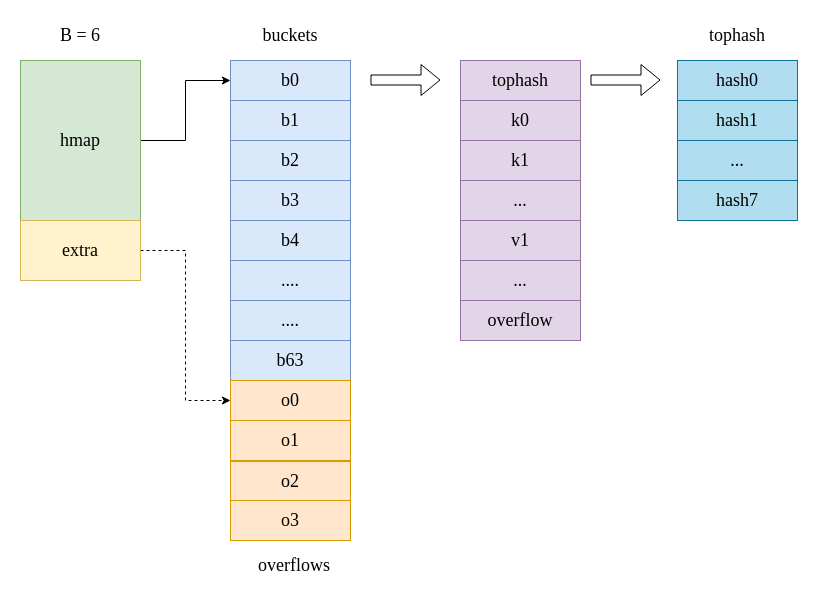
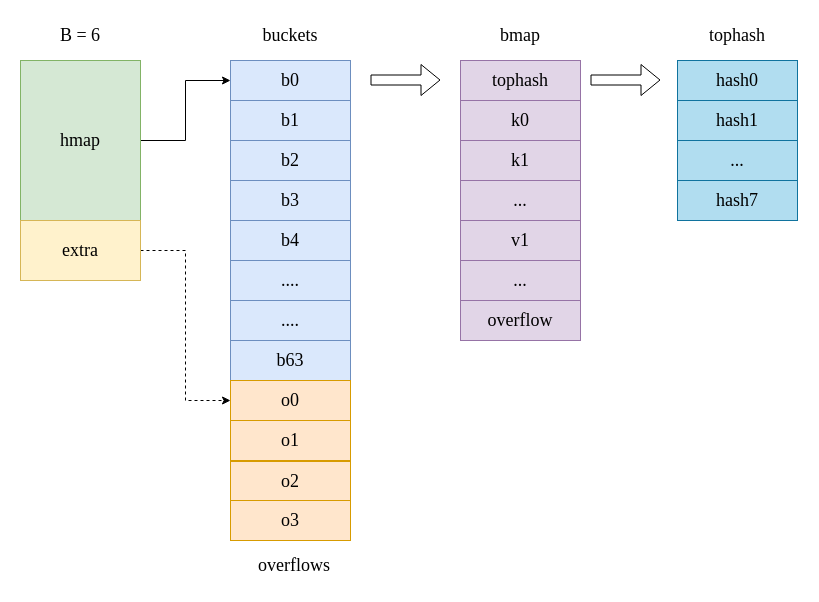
  <mxCell id="0" />
  <mxCell id="1" parent="0" />
  <mxCell id="2" style="edgeStyle=orthogonalEdgeStyle;rounded=0;orthogonalLoop=1;jettySize=auto;html=1;entryX=0;entryY=0.5;entryDx=0;entryDy=0;fontSize=18;fontFamily=Comic Sans MS;" edge="1" parent="1" source="3" target="4"><mxGeometry relative="1" as="geometry" /></mxCell>
  <mxCell id="3" value="hmap" style="rounded=0;whiteSpace=wrap;html=1;fillColor=#d5e8d4;strokeColor=#82b366;fontSize=18;fontFamily=Comic Sans MS;" vertex="1" parent="1"><mxGeometry x="20" y="60" width="120" height="160" as="geometry" /></mxCell>
  <mxCell id="4" value="b0" style="rounded=0;whiteSpace=wrap;html=1;fontSize=18;fontFamily=Comic Sans MS;fillColor=#dae8fc;strokeColor=#6c8ebf;" vertex="1" parent="1"><mxGeometry x="230" y="60" width="120" height="40" as="geometry" /></mxCell>
  <mxCell id="5" value="b1" style="rounded=0;whiteSpace=wrap;html=1;fontSize=18;fontFamily=Comic Sans MS;fillColor=#dae8fc;strokeColor=#6c8ebf;" vertex="1" parent="1"><mxGeometry x="230" y="100" width="120" height="40" as="geometry" /></mxCell>
  <mxCell id="6" value="b2" style="rounded=0;whiteSpace=wrap;html=1;fontSize=18;fontFamily=Comic Sans MS;fillColor=#dae8fc;strokeColor=#6c8ebf;" vertex="1" parent="1"><mxGeometry x="230" y="140" width="120" height="40" as="geometry" /></mxCell>
  <mxCell id="7" value="b3" style="rounded=0;whiteSpace=wrap;html=1;fontSize=18;fontFamily=Comic Sans MS;fillColor=#dae8fc;strokeColor=#6c8ebf;" vertex="1" parent="1"><mxGeometry x="230" y="180" width="120" height="40" as="geometry" /></mxCell>
  <mxCell id="8" value="b4" style="rounded=0;whiteSpace=wrap;html=1;fontSize=18;fontFamily=Comic Sans MS;fillColor=#dae8fc;strokeColor=#6c8ebf;" vertex="1" parent="1"><mxGeometry x="230" y="220" width="120" height="40" as="geometry" /></mxCell>
  <mxCell id="9" value="...." style="rounded=0;whiteSpace=wrap;html=1;fontSize=18;fontFamily=Comic Sans MS;fillColor=#dae8fc;strokeColor=#6c8ebf;" vertex="1" parent="1"><mxGeometry x="230" y="260" width="120" height="40" as="geometry" /></mxCell>
  <mxCell id="10" value="...." style="rounded=0;whiteSpace=wrap;html=1;fontSize=18;fontFamily=Comic Sans MS;fillColor=#dae8fc;strokeColor=#6c8ebf;" vertex="1" parent="1"><mxGeometry x="230" y="300" width="120" height="40" as="geometry" /></mxCell>
  <mxCell id="11" value="b63" style="rounded=0;whiteSpace=wrap;html=1;fontSize=18;fontFamily=Comic Sans MS;fillColor=#dae8fc;strokeColor=#6c8ebf;" vertex="1" parent="1"><mxGeometry x="230" y="340" width="120" height="40" as="geometry" /></mxCell>
  <mxCell id="12" style="edgeStyle=orthogonalEdgeStyle;rounded=0;orthogonalLoop=1;jettySize=auto;html=1;entryX=0;entryY=0.5;entryDx=0;entryDy=0;fontFamily=Comic Sans MS;fontSize=18;dashed=1;" edge="1" parent="1" source="13" target="14"><mxGeometry relative="1" as="geometry" /></mxCell>
  <mxCell id="13" value="extra" style="rounded=0;whiteSpace=wrap;html=1;fontFamily=Comic Sans MS;fontSize=18;fillColor=#fff2cc;strokeColor=#d6b656;" vertex="1" parent="1"><mxGeometry x="20" y="220" width="120" height="60" as="geometry" /></mxCell>
  <mxCell id="14" value="o0" style="rounded=0;whiteSpace=wrap;html=1;fontSize=18;fontFamily=Comic Sans MS;fillColor=#ffe6cc;strokeColor=#d79b00;" vertex="1" parent="1"><mxGeometry x="230" y="380" width="120" height="40" as="geometry" /></mxCell>
  <mxCell id="15" value="o1" style="rounded=0;whiteSpace=wrap;html=1;fontSize=18;fontFamily=Comic Sans MS;fillColor=#ffe6cc;strokeColor=#d79b00;" vertex="1" parent="1"><mxGeometry x="230" y="420" width="120" height="40" as="geometry" /></mxCell>
  <mxCell id="16" value="o2" style="rounded=0;whiteSpace=wrap;html=1;fontSize=18;fontFamily=Comic Sans MS;fillColor=#ffe6cc;strokeColor=#d79b00;" vertex="1" parent="1"><mxGeometry x="230" y="461" width="120" height="40" as="geometry" /></mxCell>
  <mxCell id="17" value="o3" style="rounded=0;whiteSpace=wrap;html=1;fontSize=18;fontFamily=Comic Sans MS;fillColor=#ffe6cc;strokeColor=#d79b00;" vertex="1" parent="1"><mxGeometry x="230" y="500" width="120" height="40" as="geometry" /></mxCell>
  <mxCell id="18" value="B = 6" style="text;html=1;strokeColor=none;fillColor=none;align=center;verticalAlign=middle;whiteSpace=wrap;rounded=0;fontFamily=Comic Sans MS;fontSize=18;" vertex="1" parent="1"><mxGeometry x="50" y="20" width="60" height="30" as="geometry" /></mxCell>
  <mxCell id="19" value="buckets" style="text;html=1;strokeColor=none;fillColor=none;align=center;verticalAlign=middle;whiteSpace=wrap;rounded=0;fontFamily=Comic Sans MS;fontSize=18;" vertex="1" parent="1"><mxGeometry x="260" y="20" width="60" height="30" as="geometry" /></mxCell>
  <mxCell id="20" value="overflows" style="text;html=1;strokeColor=none;fillColor=none;align=center;verticalAlign=middle;whiteSpace=wrap;rounded=0;fontFamily=Comic Sans MS;fontSize=18;" vertex="1" parent="1"><mxGeometry x="264" y="550" width="60" height="30" as="geometry" /></mxCell>
  <mxCell id="21" value="tophash" style="rounded=0;whiteSpace=wrap;html=1;fontFamily=Comic Sans MS;fontSize=18;fillColor=#e1d5e7;strokeColor=#9673a6;" vertex="1" parent="1"><mxGeometry x="460" y="60" width="120" height="40" as="geometry" /></mxCell>
  <mxCell id="22" value="k0" style="rounded=0;whiteSpace=wrap;html=1;fontFamily=Comic Sans MS;fontSize=18;fillColor=#e1d5e7;strokeColor=#9673a6;" vertex="1" parent="1"><mxGeometry x="460" y="100" width="120" height="40" as="geometry" /></mxCell>
  <mxCell id="23" value="k1" style="rounded=0;whiteSpace=wrap;html=1;fontFamily=Comic Sans MS;fontSize=18;fillColor=#e1d5e7;strokeColor=#9673a6;" vertex="1" parent="1"><mxGeometry x="460" y="140" width="120" height="40" as="geometry" /></mxCell>
  <mxCell id="24" value="..." style="rounded=0;whiteSpace=wrap;html=1;fontFamily=Comic Sans MS;fontSize=18;fillColor=#e1d5e7;strokeColor=#9673a6;" vertex="1" parent="1"><mxGeometry x="460" y="180" width="120" height="40" as="geometry" /></mxCell>
  <mxCell id="25" value="v1" style="rounded=0;whiteSpace=wrap;html=1;fontFamily=Comic Sans MS;fontSize=18;fillColor=#e1d5e7;strokeColor=#9673a6;" vertex="1" parent="1"><mxGeometry x="460" y="220" width="120" height="40" as="geometry" /></mxCell>
  <mxCell id="26" value="" style="shape=flexArrow;endArrow=classic;html=1;rounded=0;fontFamily=Comic Sans MS;fontSize=18;" edge="1" parent="1"><mxGeometry width="50" height="50" relative="1" as="geometry"><mxPoint x="370" y="79.5" as="sourcePoint" /><mxPoint x="440" y="79.5" as="targetPoint" /></mxGeometry></mxCell>
  <mxCell id="27" value="..." style="rounded=0;whiteSpace=wrap;html=1;fontFamily=Comic Sans MS;fontSize=18;fillColor=#e1d5e7;strokeColor=#9673a6;" vertex="1" parent="1"><mxGeometry x="460" y="260" width="120" height="40" as="geometry" /></mxCell>
  <mxCell id="28" value="overflow" style="rounded=0;whiteSpace=wrap;html=1;fontFamily=Comic Sans MS;fontSize=18;fillColor=#e1d5e7;strokeColor=#9673a6;" vertex="1" parent="1"><mxGeometry x="460" y="300" width="120" height="40" as="geometry" /></mxCell>
  <mxCell id="29" value="" style="shape=flexArrow;endArrow=classic;html=1;rounded=0;fontFamily=Comic Sans MS;fontSize=18;" edge="1" parent="1"><mxGeometry width="50" height="50" relative="1" as="geometry"><mxPoint x="590" y="79.5" as="sourcePoint" /><mxPoint x="660" y="79.5" as="targetPoint" /></mxGeometry></mxCell>
  <mxCell id="30" value="hash0" style="rounded=0;whiteSpace=wrap;html=1;fontFamily=Comic Sans MS;fontSize=18;fillColor=#b1ddf0;strokeColor=#10739e;" vertex="1" parent="1"><mxGeometry x="677" y="60" width="120" height="40" as="geometry" /></mxCell>
  <mxCell id="31" value="hash1" style="rounded=0;whiteSpace=wrap;html=1;fontFamily=Comic Sans MS;fontSize=18;fillColor=#b1ddf0;strokeColor=#10739e;" vertex="1" parent="1"><mxGeometry x="677" y="100" width="120" height="40" as="geometry" /></mxCell>
  <mxCell id="32" value="..." style="rounded=0;whiteSpace=wrap;html=1;fontFamily=Comic Sans MS;fontSize=18;fillColor=#b1ddf0;strokeColor=#10739e;" vertex="1" parent="1"><mxGeometry x="677" y="140" width="120" height="40" as="geometry" /></mxCell>
  <mxCell id="33" value="hash7" style="rounded=0;whiteSpace=wrap;html=1;fontFamily=Comic Sans MS;fontSize=18;fillColor=#b1ddf0;strokeColor=#10739e;" vertex="1" parent="1"><mxGeometry x="677" y="180" width="120" height="40" as="geometry" /></mxCell>
+ <mxCell id="34" value="bmap" style="text;html=1;strokeColor=none;fillColor=none;align=center;verticalAlign=middle;whiteSpace=wrap;rounded=0;fontFamily=Comic Sans MS;fontSize=18;" vertex="1" parent="1"><mxGeometry x="490" y="20" width="60" height="30" as="geometry" /></mxCell>
  <mxCell id="35" value="tophash" style="text;html=1;strokeColor=none;fillColor=none;align=center;verticalAlign=middle;whiteSpace=wrap;rounded=0;fontFamily=Comic Sans MS;fontSize=18;" vertex="1" parent="1"><mxGeometry x="707" y="20" width="60" height="30" as="geometry" /></mxCell>
